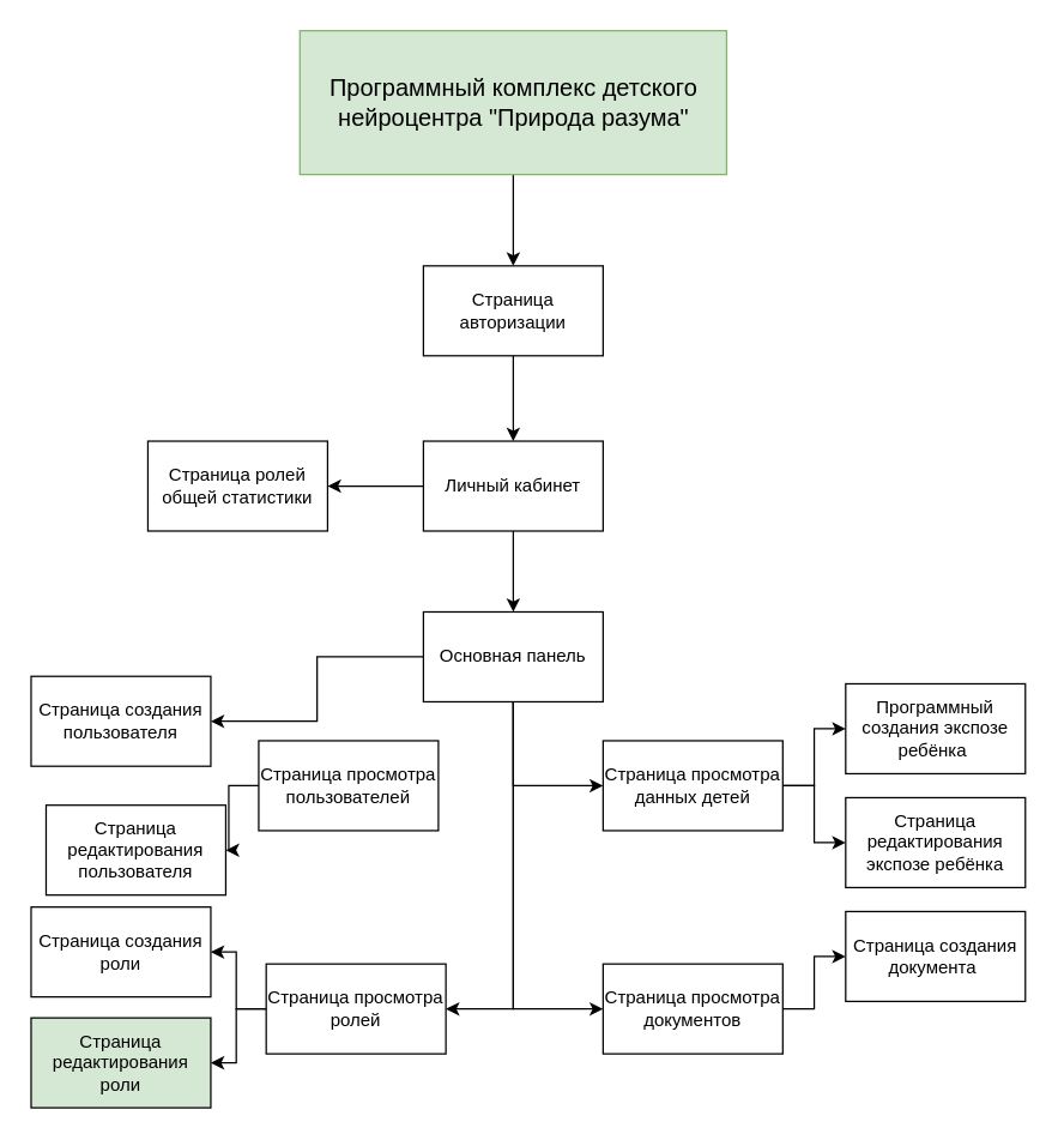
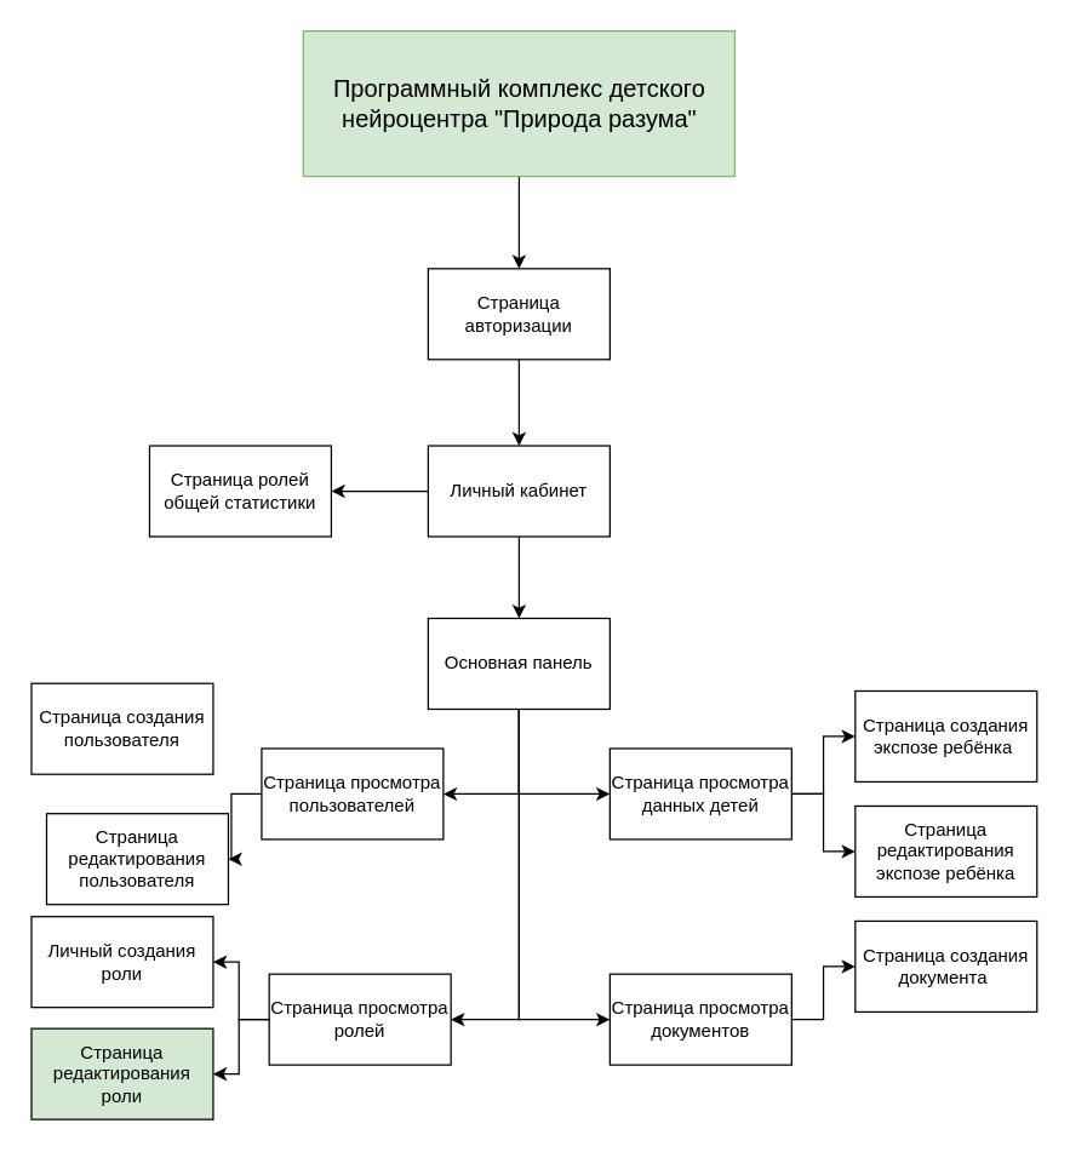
  <mxCell id="0" />
  <mxCell id="1" parent="0" />
  <mxCell id="2" style="edgeStyle=orthogonalEdgeStyle;rounded=0;orthogonalLoop=1;jettySize=auto;html=1;" edge="1" parent="1" source="3" target="5"><mxGeometry relative="1" as="geometry" /></mxCell>
  <mxCell id="3" value="&lt;font style=&quot;font-size: 16px;&quot;&gt;Программный комплекс детского нейроцентра &quot;Природа разума&quot;&lt;/font&gt;" style="rounded=0;whiteSpace=wrap;html=1;fillColor=#d5e8d4;strokeColor=#82b366;" vertex="1" parent="1"><mxGeometry x="199.5" y="20" width="285" height="96" as="geometry" /></mxCell>
  <mxCell id="4" style="edgeStyle=orthogonalEdgeStyle;rounded=0;orthogonalLoop=1;jettySize=auto;html=1;" edge="1" parent="1" source="5" target="8"><mxGeometry relative="1" as="geometry" /></mxCell>
  <mxCell id="5" value="Страница авторизации" style="rounded=0;whiteSpace=wrap;html=1;" vertex="1" parent="1"><mxGeometry x="282" y="177" width="120" height="60" as="geometry" /></mxCell>
  <mxCell id="6" style="edgeStyle=orthogonalEdgeStyle;rounded=0;orthogonalLoop=1;jettySize=auto;html=1;" edge="1" parent="1" source="8" target="9"><mxGeometry relative="1" as="geometry" /></mxCell>
  <mxCell id="7" style="edgeStyle=orthogonalEdgeStyle;rounded=0;orthogonalLoop=1;jettySize=auto;html=1;" edge="1" parent="1" source="8" target="14"><mxGeometry relative="1" as="geometry" /></mxCell>
  <mxCell id="8" value="Личный кабинет" style="rounded=0;whiteSpace=wrap;html=1;" vertex="1" parent="1"><mxGeometry x="282" y="294" width="120" height="60" as="geometry" /></mxCell>
  <mxCell id="9" value="Страница ролей общей статистики" style="rounded=0;whiteSpace=wrap;html=1;" vertex="1" parent="1"><mxGeometry x="98" y="294" width="120" height="60" as="geometry" /></mxCell>
  <mxCell id="10" style="edgeStyle=orthogonalEdgeStyle;rounded=0;orthogonalLoop=1;jettySize=auto;html=1;entryX=0;entryY=0.5;entryDx=0;entryDy=0;" edge="1" parent="1" source="14" target="17"><mxGeometry relative="1" as="geometry" /></mxCell>
  <mxCell id="11" style="edgeStyle=orthogonalEdgeStyle;rounded=0;orthogonalLoop=1;jettySize=auto;html=1;entryX=0;entryY=0.5;entryDx=0;entryDy=0;" edge="1" parent="1" source="14" target="19"><mxGeometry relative="1" as="geometry" /></mxCell>
- <mxCell id="12" style="edgeStyle=orthogonalEdgeStyle;rounded=0;orthogonalLoop=1;jettySize=auto;html=1;" edge="1" parent="1" source="14" target="30"><mxGeometry relative="1" as="geometry" /></mxCell>
+ <mxCell id="12" style="edgeStyle=orthogonalEdgeStyle;rounded=0;orthogonalLoop=1;jettySize=auto;html=1;entryX=1;entryY=0.5;entryDx=0;entryDy=0;" edge="1" parent="1" source="14" target="21"><mxGeometry relative="1" as="geometry" /></mxCell>
  <mxCell id="13" style="edgeStyle=orthogonalEdgeStyle;rounded=0;orthogonalLoop=1;jettySize=auto;html=1;entryX=1;entryY=0.5;entryDx=0;entryDy=0;" edge="1" parent="1" source="14" target="24"><mxGeometry relative="1" as="geometry" /></mxCell>
  <mxCell id="14" value="Основная панель" style="rounded=0;whiteSpace=wrap;html=1;" vertex="1" parent="1"><mxGeometry x="282" y="408" width="120" height="60" as="geometry" /></mxCell>
  <mxCell id="15" style="edgeStyle=orthogonalEdgeStyle;rounded=0;orthogonalLoop=1;jettySize=auto;html=1;entryX=0;entryY=0.5;entryDx=0;entryDy=0;" edge="1" parent="1" source="17" target="25"><mxGeometry relative="1" as="geometry" /></mxCell>
  <mxCell id="16" style="edgeStyle=orthogonalEdgeStyle;rounded=0;orthogonalLoop=1;jettySize=auto;html=1;entryX=0;entryY=0.5;entryDx=0;entryDy=0;" edge="1" parent="1" source="17" target="26"><mxGeometry relative="1" as="geometry" /></mxCell>
  <mxCell id="17" value="Страница просмотра данных детей" style="rounded=0;whiteSpace=wrap;html=1;" vertex="1" parent="1"><mxGeometry x="402" y="494" width="120" height="60" as="geometry" /></mxCell>
  <mxCell id="18" style="edgeStyle=orthogonalEdgeStyle;rounded=0;orthogonalLoop=1;jettySize=auto;html=1;" edge="1" parent="1" source="19" target="27"><mxGeometry relative="1" as="geometry" /></mxCell>
  <mxCell id="19" value="Страница просмотра документов" style="rounded=0;whiteSpace=wrap;html=1;" vertex="1" parent="1"><mxGeometry x="402" y="643" width="120" height="60" as="geometry" /></mxCell>
  <mxCell id="20" style="edgeStyle=orthogonalEdgeStyle;rounded=0;orthogonalLoop=1;jettySize=auto;html=1;" edge="1" parent="1" source="21" target="31"><mxGeometry relative="1" as="geometry" /></mxCell>
  <mxCell id="21" value="Страница просмотра пользователей" style="rounded=0;whiteSpace=wrap;html=1;" vertex="1" parent="1"><mxGeometry x="172" y="494" width="120" height="60" as="geometry" /></mxCell>
  <mxCell id="22" style="edgeStyle=orthogonalEdgeStyle;rounded=0;orthogonalLoop=1;jettySize=auto;html=1;" edge="1" parent="1" source="24" target="29"><mxGeometry relative="1" as="geometry" /></mxCell>
  <mxCell id="23" style="edgeStyle=orthogonalEdgeStyle;rounded=0;orthogonalLoop=1;jettySize=auto;html=1;" edge="1" parent="1" source="24" target="28"><mxGeometry relative="1" as="geometry" /></mxCell>
  <mxCell id="24" value="Страница просмотра ролей" style="rounded=0;whiteSpace=wrap;html=1;" vertex="1" parent="1"><mxGeometry x="177" y="643" width="120" height="60" as="geometry" /></mxCell>
  <mxCell id="25" value="Страница редактирования экспозе ребёнка" style="rounded=0;whiteSpace=wrap;html=1;" vertex="1" parent="1"><mxGeometry x="564" y="532" width="120" height="60" as="geometry" /></mxCell>
- <mxCell id="26" value="Программный создания экспозе ребёнка&amp;nbsp;" style="rounded=0;whiteSpace=wrap;html=1;" vertex="1" parent="1"><mxGeometry x="564" y="456" width="120" height="60" as="geometry" /></mxCell>
+ <mxCell id="26" value="Страница создания экспозе ребёнка&amp;nbsp;" style="rounded=0;whiteSpace=wrap;html=1;" vertex="1" parent="1"><mxGeometry x="564" y="456" width="120" height="60" as="geometry" /></mxCell>
  <mxCell id="27" value="Страница создания документа&amp;nbsp;" style="rounded=0;whiteSpace=wrap;html=1;" vertex="1" parent="1"><mxGeometry x="564" y="608" width="120" height="60" as="geometry" /></mxCell>
  <mxCell id="28" value="Страница редактирования роли" style="rounded=0;whiteSpace=wrap;html=1;fillColor=#d5e8d4;" vertex="1" parent="1"><mxGeometry x="20" y="679" width="120" height="60" as="geometry" /></mxCell>
- <mxCell id="29" value="Страница создания роли" style="rounded=0;whiteSpace=wrap;html=1;" vertex="1" parent="1"><mxGeometry x="20" y="605" width="120" height="60" as="geometry" /></mxCell>
+ <mxCell id="29" value="Личный создания роли" style="rounded=0;whiteSpace=wrap;html=1;" vertex="1" parent="1"><mxGeometry x="20" y="605" width="120" height="60" as="geometry" /></mxCell>
  <mxCell id="30" value="Страница создания пользователя" style="rounded=0;whiteSpace=wrap;html=1;" vertex="1" parent="1"><mxGeometry x="20" y="451" width="120" height="60" as="geometry" /></mxCell>
  <mxCell id="31" value="Страница редактирования пользователя" style="rounded=0;whiteSpace=wrap;html=1;" vertex="1" parent="1"><mxGeometry x="30" y="537" width="120" height="60" as="geometry" /></mxCell>
